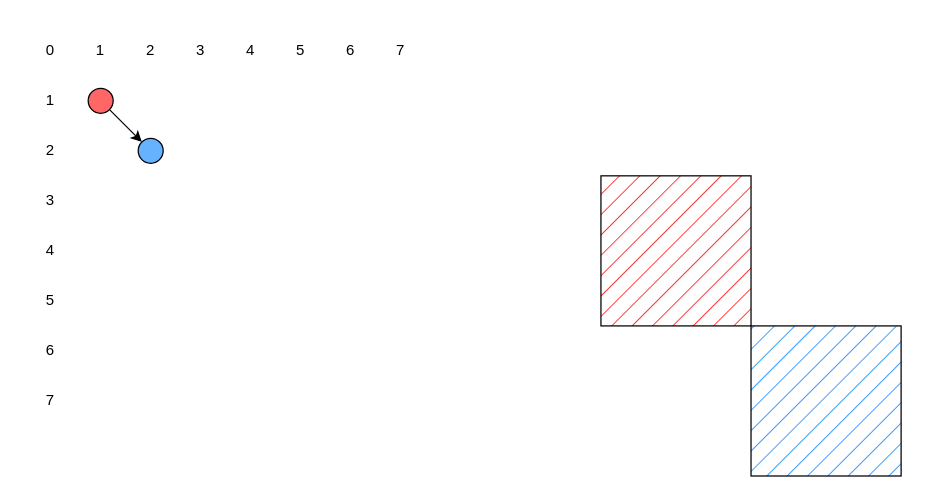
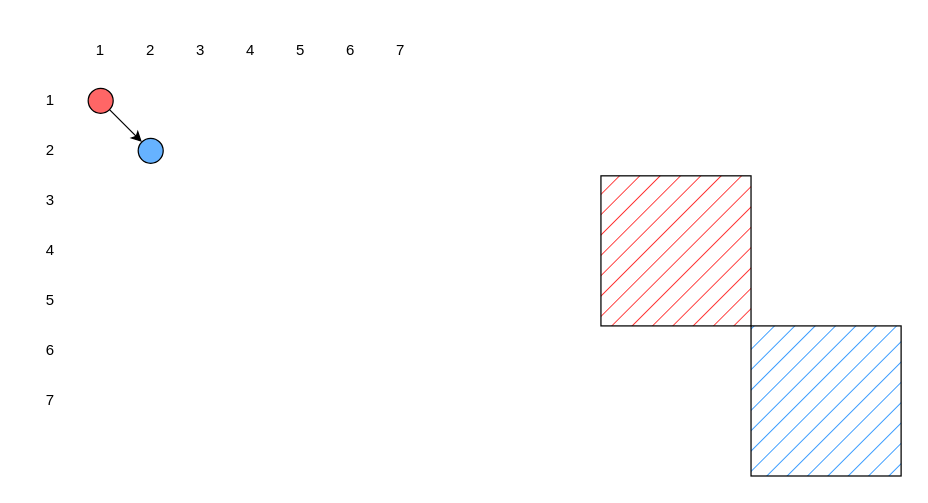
  <mxCell id="0" />
  <mxCell id="1" parent="0" />
  <mxCell id="2" value="" style="group;movable=0;resizable=0;rotatable=0;deletable=0;editable=0;locked=1;connectable=0;" vertex="1" connectable="0" parent="1"><mxGeometry width="320" height="320" as="geometry" x="20" y="20" /></mxCell>
- <mxCell id="3" value="0" style="text;html=1;align=center;verticalAlign=middle;whiteSpace=wrap;rounded=0;" vertex="1" parent="2"><mxGeometry width="40" height="40" as="geometry" /></mxCell>
  <mxCell id="4" value="1" style="text;html=1;align=center;verticalAlign=middle;whiteSpace=wrap;rounded=0;" vertex="1" parent="2"><mxGeometry x="40" width="40" height="40" as="geometry" /></mxCell>
  <mxCell id="5" value="2" style="text;html=1;align=center;verticalAlign=middle;whiteSpace=wrap;rounded=0;" vertex="1" parent="2"><mxGeometry x="80" width="40" height="40" as="geometry" /></mxCell>
  <mxCell id="6" value="3" style="text;html=1;align=center;verticalAlign=middle;whiteSpace=wrap;rounded=0;" vertex="1" parent="2"><mxGeometry x="120" width="40" height="40" as="geometry" /></mxCell>
  <mxCell id="7" value="4" style="text;html=1;align=center;verticalAlign=middle;whiteSpace=wrap;rounded=0;" vertex="1" parent="2"><mxGeometry x="160" width="40" height="40" as="geometry" /></mxCell>
  <mxCell id="8" value="5" style="text;html=1;align=center;verticalAlign=middle;whiteSpace=wrap;rounded=0;" vertex="1" parent="2"><mxGeometry x="200" width="40" height="40" as="geometry" /></mxCell>
  <mxCell id="9" value="6" style="text;html=1;align=center;verticalAlign=middle;whiteSpace=wrap;rounded=0;" vertex="1" parent="2"><mxGeometry x="240" width="40" height="40" as="geometry" /></mxCell>
  <mxCell id="10" value="7" style="text;html=1;align=center;verticalAlign=middle;whiteSpace=wrap;rounded=0;" vertex="1" parent="2"><mxGeometry x="280" width="40" height="40" as="geometry" /></mxCell>
  <mxCell id="11" value="1" style="text;html=1;align=center;verticalAlign=middle;whiteSpace=wrap;rounded=0;" vertex="1" parent="2"><mxGeometry y="40" width="40" height="40" as="geometry" /></mxCell>
  <mxCell id="12" value="2" style="text;html=1;align=center;verticalAlign=middle;whiteSpace=wrap;rounded=0;" vertex="1" parent="2"><mxGeometry y="80" width="40" height="40" as="geometry" /></mxCell>
  <mxCell id="13" value="3" style="text;html=1;align=center;verticalAlign=middle;whiteSpace=wrap;rounded=0;" vertex="1" parent="2"><mxGeometry y="120" width="40" height="40" as="geometry" /></mxCell>
  <mxCell id="14" value="4" style="text;html=1;align=center;verticalAlign=middle;whiteSpace=wrap;rounded=0;" vertex="1" parent="2"><mxGeometry y="160" width="40" height="40" as="geometry" /></mxCell>
  <mxCell id="15" value="5" style="text;html=1;align=center;verticalAlign=middle;whiteSpace=wrap;rounded=0;" vertex="1" parent="2"><mxGeometry y="200" width="40" height="40" as="geometry" /></mxCell>
  <mxCell id="16" value="6" style="text;html=1;align=center;verticalAlign=middle;whiteSpace=wrap;rounded=0;" vertex="1" parent="2"><mxGeometry y="240" width="40" height="40" as="geometry" /></mxCell>
  <mxCell id="17" value="7" style="text;html=1;align=center;verticalAlign=middle;whiteSpace=wrap;rounded=0;" vertex="1" parent="2"><mxGeometry y="280" width="40" height="40" as="geometry" /></mxCell>
  <mxCell id="18" value="" style="whiteSpace=wrap;html=1;aspect=fixed;fillStyle=hatch;fillColor=#FF3333;" vertex="1" parent="1"><mxGeometry x="480" y="140" width="120" height="120" as="geometry" /></mxCell>
  <mxCell id="19" value="" style="whiteSpace=wrap;html=1;aspect=fixed;fillStyle=hatch;fillColor=#3399FF;" vertex="1" parent="1"><mxGeometry x="600" y="260" width="120" height="120" as="geometry" /></mxCell>
  <mxCell id="20" style="rounded=0;orthogonalLoop=1;jettySize=auto;html=1;exitX=1;exitY=1;exitDx=0;exitDy=0;entryX=0;entryY=0;entryDx=0;entryDy=0;" edge="1" parent="1" source="21" target="22"><mxGeometry relative="1" as="geometry" /></mxCell>
  <mxCell id="21" value="" style="ellipse;whiteSpace=wrap;html=1;aspect=fixed;fillColor=#FF6666;" vertex="1" parent="1"><mxGeometry x="70" y="70" width="20" height="20" as="geometry" /></mxCell>
  <mxCell id="22" value="" style="ellipse;whiteSpace=wrap;html=1;aspect=fixed;fillColor=#66B2FF;" vertex="1" parent="1"><mxGeometry x="110" y="110" width="20" height="20" as="geometry" /></mxCell>
